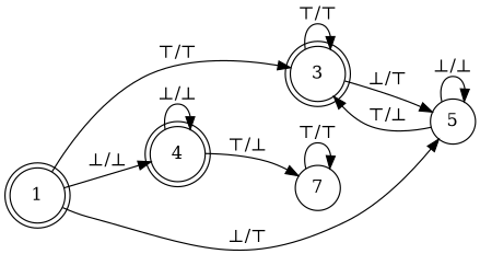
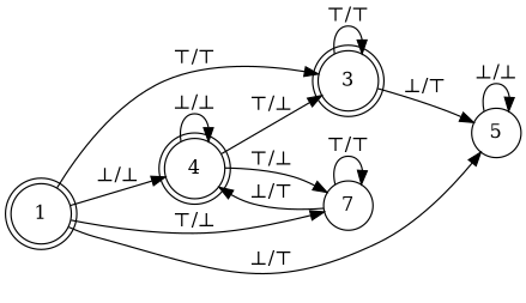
  digraph {
    rankdir=LR
    node [shape=doublecircle]
    1
    3
    4
    n4 [label=7 shape=circle]
    5 [shape=circle]
    1 -> 3 [label="&#x22A4;/&#x22A4;"]
    1 -> 4 [label="&perp;/&perp;"]
+   1 -> n4 [label="&#x22A4;/&perp;"]
    1 -> 5 [label="&perp;/&#x22A4;"]
    3 -> 3 [label="&#x22A4;/&#x22A4;"]
    3 -> 5 [label="&perp;/&#x22A4;"]
    4 -> 4 [label="&perp;/&perp;"]
    4 -> n4 [label="&#x22A4;/&perp;"]
+   n4 -> 4 [label="&perp;/&#x22A4;"]
    n4 -> n4 [label="&#x22A4;/&#x22A4;"]
-   5 -> 3 [label="&#x22A4;/&perp;"]
+   4 -> 3 [label="&#x22A4;/&perp;"]
    5 -> 5 [label="&perp;/&perp;"]
  }
